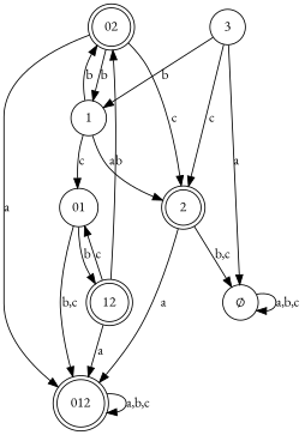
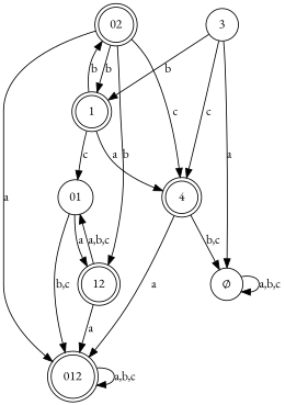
  digraph {
    fontname="EB Garamond"
    rankdir=TB
    node [fontname="EB Garamond" shape=doublecircle]
    edge [fontname="EB Garamond"]
-   2
+   2 [label=4]
    012
    "∅" [shape=circle]
    02
-   1 [shape=circle]
+   1
    01 [shape=circle]
    12
    n8 [label=3 shape=circle]
    2 -> 012 [label=a]
    2 -> "∅" [label="b,c"]
    012 -> 012 [label="a,b,c"]
    "∅" -> "∅" [label="a,b,c"]
    02 -> 2 [label=c]
    02 -> 012 [label=a]
    02 -> 1 [label=b]
    1 -> 2 [label=a]
    1 -> 02 [label=b]
    1 -> 01 [label=c]
    01 -> 012 [label="b,c"]
-   01 -> 12 [label=b]
+   01 -> 12 [label=a]
    12 -> 012 [label=a]
-   12 -> 02 [label=b]
-   12 -> 01 [label=c]
+   02 -> 12 [label=b]
+   12 -> 01 [label="a,b,c"]
    n8 -> 2 [label=c]
    n8 -> "∅" [label=a]
    n8 -> 1 [label=b]
  }
